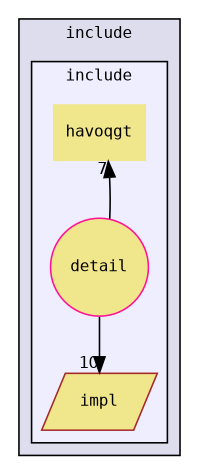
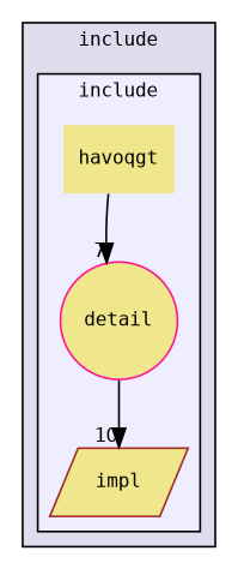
  digraph {
    compound=true
    fontname="DejaVu Sans Mono"
    node [color=deeppink fillcolor=khaki fontname="DejaVu Sans Mono" fontsize=10 style=filled]
    edge [fontname="DejaVu Sans Mono" labeldistance=1.5 labelfontname=Helvetica labelfontsize=10]
    n1 [label=havoqgt shape=plaintext]
    n2 [label=detail shape=circle]
    n3 [color=brown label=impl shape=parallelogram]
    subgraph cluster_1 {
      bgcolor="#ddddee"
      fontsize=10
      label=include
      pencolor=black
      subgraph cluster_2 {
        bgcolor="#eeeeff"
        fontsize=10
        label=include
        pencolor=black
        n1
        n2
        n3
      }
    }
-   n2 -> n1 [headlabel=7]
+   n1 -> n2 [headlabel=7]
    n2 -> n3 [headlabel=10]
  }
